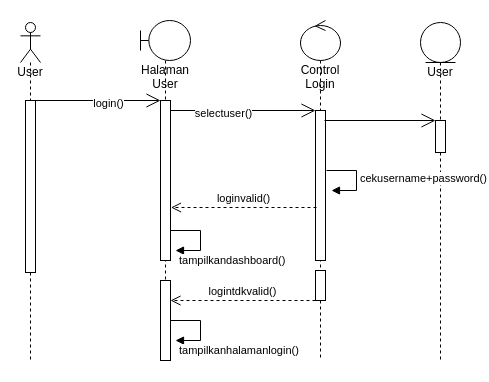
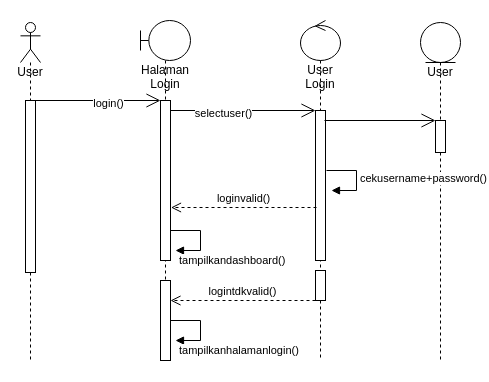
  <mxCell id="0" />
  <mxCell id="1" parent="0" />
  <mxCell id="2" value="User" style="shape=umlLifeline;participant=umlActor;perimeter=lifelinePerimeter;whiteSpace=wrap;html=1;container=1;collapsible=0;recursiveResize=0;verticalAlign=top;spacingTop=36;outlineConnect=0;" parent="1" vertex="1"><mxGeometry x="20" y="22" width="20" height="338" as="geometry" /></mxCell>
  <mxCell id="3" value="" style="html=1;points=[];perimeter=orthogonalPerimeter;" parent="2" vertex="1"><mxGeometry x="5" y="78" width="10" height="172" as="geometry" /></mxCell>
- <mxCell id="4" value="Halaman User" style="shape=umlLifeline;participant=umlBoundary;perimeter=lifelinePerimeter;whiteSpace=wrap;html=1;container=1;collapsible=0;recursiveResize=0;verticalAlign=top;spacingTop=36;outlineConnect=0;" parent="1" vertex="1"><mxGeometry x="140" y="20" width="50" height="340" as="geometry" /></mxCell>
+ <mxCell id="4" value="Halaman Login" style="shape=umlLifeline;participant=umlBoundary;perimeter=lifelinePerimeter;whiteSpace=wrap;html=1;container=1;collapsible=0;recursiveResize=0;verticalAlign=top;spacingTop=36;outlineConnect=0;" parent="1" vertex="1"><mxGeometry x="140" y="20" width="50" height="340" as="geometry" /></mxCell>
  <mxCell id="5" value="" style="html=1;points=[];perimeter=orthogonalPerimeter;" parent="4" vertex="1"><mxGeometry x="20" y="80" width="10" height="160" as="geometry" /></mxCell>
  <mxCell id="6" value="" style="endArrow=open;endFill=1;endSize=12;html=1;rounded=0;" parent="4" edge="1"><mxGeometry width="160" relative="1" as="geometry"><mxPoint x="-110" y="80" as="sourcePoint" /><mxPoint x="20" y="80" as="targetPoint" /></mxGeometry></mxCell>
  <mxCell id="7" value="login()" style="edgeLabel;html=1;align=center;verticalAlign=middle;resizable=0;points=[];" parent="6" vertex="1" connectable="0"><mxGeometry x="0.185" y="-2" relative="1" as="geometry"><mxPoint as="offset" /></mxGeometry></mxCell>
  <mxCell id="8" value="tampilkandashboard()" style="edgeStyle=orthogonalEdgeStyle;html=1;align=left;spacingLeft=2;endArrow=block;rounded=0;entryX=1;entryY=0;" parent="4" edge="1"><mxGeometry x="1" y="10" relative="1" as="geometry"><mxPoint x="30" y="210" as="sourcePoint" /><Array as="points"><mxPoint x="60" y="210" /></Array><mxPoint x="35" y="230" as="targetPoint" /><mxPoint as="offset" /></mxGeometry></mxCell>
  <mxCell id="9" value="" style="html=1;points=[];perimeter=orthogonalPerimeter;" parent="4" vertex="1"><mxGeometry x="20" y="260" width="10" height="80" as="geometry" /></mxCell>
  <mxCell id="10" value="User" style="shape=umlLifeline;participant=umlEntity;perimeter=lifelinePerimeter;whiteSpace=wrap;html=1;container=1;collapsible=0;recursiveResize=0;verticalAlign=top;spacingTop=36;outlineConnect=0;" parent="1" vertex="1"><mxGeometry x="420" y="22" width="40" height="338" as="geometry" /></mxCell>
  <mxCell id="11" value="" style="html=1;points=[];perimeter=orthogonalPerimeter;" parent="10" vertex="1"><mxGeometry x="15" y="98" width="10" height="32" as="geometry" /></mxCell>
- <mxCell id="12" value="Control Login" style="shape=umlLifeline;participant=umlControl;perimeter=lifelinePerimeter;whiteSpace=wrap;html=1;container=1;collapsible=0;recursiveResize=0;verticalAlign=top;spacingTop=36;outlineConnect=0;" parent="1" vertex="1"><mxGeometry x="300" y="20" width="40" height="340" as="geometry" /></mxCell>
+ <mxCell id="12" value="User Login" style="shape=umlLifeline;participant=umlControl;perimeter=lifelinePerimeter;whiteSpace=wrap;html=1;container=1;collapsible=0;recursiveResize=0;verticalAlign=top;spacingTop=36;outlineConnect=0;" parent="1" vertex="1"><mxGeometry x="300" y="20" width="40" height="340" as="geometry" /></mxCell>
  <mxCell id="13" value="" style="html=1;points=[];perimeter=orthogonalPerimeter;" parent="12" vertex="1"><mxGeometry x="15" y="90" width="10" height="150" as="geometry" /></mxCell>
  <mxCell id="14" value="" style="html=1;points=[];perimeter=orthogonalPerimeter;" parent="12" vertex="1"><mxGeometry x="15" y="250" width="10" height="30" as="geometry" /></mxCell>
  <mxCell id="15" value="" style="endArrow=open;endFill=1;endSize=12;html=1;rounded=0;" parent="1" target="13" edge="1"><mxGeometry width="160" relative="1" as="geometry"><mxPoint x="170" y="110" as="sourcePoint" /><mxPoint x="290" y="110" as="targetPoint" /></mxGeometry></mxCell>
  <mxCell id="16" value="selectuser()" style="edgeLabel;html=1;align=center;verticalAlign=middle;resizable=0;points=[];" parent="15" vertex="1" connectable="0"><mxGeometry x="-0.283" y="-2" relative="1" as="geometry"><mxPoint as="offset" /></mxGeometry></mxCell>
  <mxCell id="17" value="" style="endArrow=open;endFill=1;endSize=12;html=1;rounded=0;" parent="1" target="11" edge="1"><mxGeometry width="160" relative="1" as="geometry"><mxPoint x="324" y="120" as="sourcePoint" /><mxPoint x="424" y="120" as="targetPoint" /></mxGeometry></mxCell>
  <mxCell id="18" value="cekusername+password()" style="edgeStyle=orthogonalEdgeStyle;html=1;align=left;spacingLeft=2;endArrow=block;rounded=0;entryX=1;entryY=0;" parent="1" edge="1"><mxGeometry relative="1" as="geometry"><mxPoint x="326" y="170" as="sourcePoint" /><Array as="points"><mxPoint x="356" y="170" /></Array><mxPoint x="331" y="190" as="targetPoint" /></mxGeometry></mxCell>
  <mxCell id="19" value="loginvalid()" style="html=1;verticalAlign=bottom;endArrow=open;dashed=1;endSize=8;rounded=0;" parent="1" edge="1"><mxGeometry relative="1" as="geometry"><mxPoint x="316" y="207" as="sourcePoint" /><mxPoint x="170.5" y="207" as="targetPoint" /></mxGeometry></mxCell>
  <mxCell id="20" value="logintdkvalid()" style="html=1;verticalAlign=bottom;endArrow=open;dashed=1;endSize=8;rounded=0;" parent="1" source="14" edge="1"><mxGeometry relative="1" as="geometry"><mxPoint x="250" y="300" as="sourcePoint" /><mxPoint x="170" y="300" as="targetPoint" /></mxGeometry></mxCell>
  <mxCell id="21" value="tampilkanhalamanlogin()" style="edgeStyle=orthogonalEdgeStyle;html=1;align=left;spacingLeft=2;endArrow=block;rounded=0;entryX=1;entryY=0;" parent="1" edge="1"><mxGeometry x="1" y="10" relative="1" as="geometry"><mxPoint x="170" y="320" as="sourcePoint" /><Array as="points"><mxPoint x="200" y="320" /></Array><mxPoint x="175" y="340" as="targetPoint" /><mxPoint as="offset" /></mxGeometry></mxCell>
